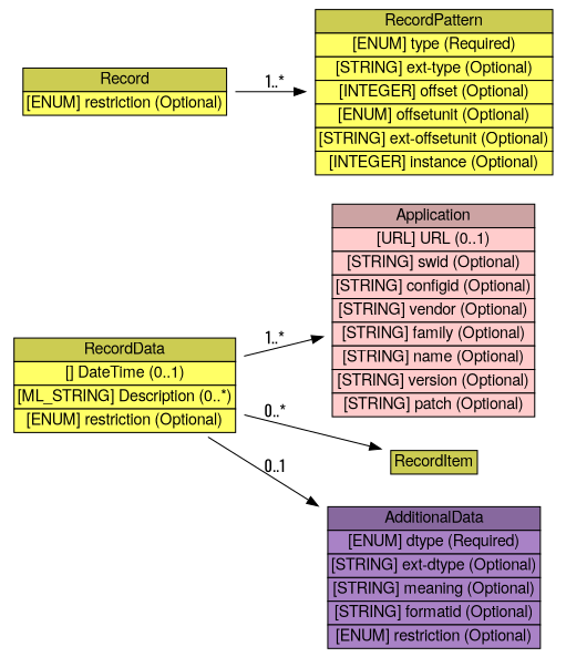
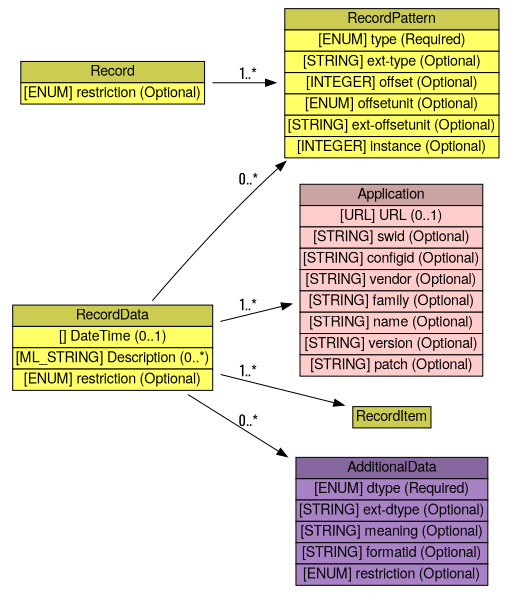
  digraph {
    fontname=Oswald
    rankdir=LR
    node [fontname=Oswald shape=plaintext]
    edge [fontname=Oswald]
    n1 [height=0.69444 label=<<table BORDER="0" CELLBORDER="1" CELLSPACING="0"> <tr> <td BGCOLOR="#cccc52" HREF="/idmef_parser/IODEFv1/Record.html" TITLE="The Record class is a container class for log and audit data that provides supportive information about the incident. The source of this data will often be the output of monitoring tools. These logs should substantiate the activity described in the document. "><FONT FACE="Nimbus Sans L">Record</FONT></td> </tr>" %<tr><td BGCOLOR="#FFFF66"  HREF="/idmef_parser/IODEFv1/Record.html" TITLE="This attribute has been defined in Section 3.2."><FONT FACE="Nimbus Sans L">[ENUM] restriction (Optional)</FONT></td></tr>%</table>> width=2.7361]
    n2 [height=2.1528 label=<<table BORDER="0" CELLBORDER="1" CELLSPACING="0"> <tr> <td BGCOLOR="#cccc52" HREF="/idmef_parser/IODEFv1/RecordPattern.html" TITLE="The RecordPattern class describes where in the content of the RecordItem relevant information can be found. It provides a way to reference subsets of information, identified by a pattern, in a large log file, audit trail, or forensic data. "><FONT FACE="Nimbus Sans L">RecordPattern</FONT></td> </tr>" %<tr><td BGCOLOR="#FFFF66"  HREF="/idmef_parser/IODEFv1/RecordPattern.html" TITLE="Describes the type of pattern being specified in the element content.  The default is &quot;regex&quot;."><FONT FACE="Nimbus Sans L">[ENUM] type (Required)</FONT></td></tr>%<tr><td BGCOLOR="#FFFF66"  HREF="/idmef_parser/IODEFv1/RecordPattern.html" TITLE="A means by which to extend the type attribute. See Section 5.1."><FONT FACE="Nimbus Sans L">[STRING] ext-type (Optional)</FONT></td></tr>%<tr><td BGCOLOR="#FFFF66"  HREF="/idmef_parser/IODEFv1/RecordPattern.html" TITLE="Amount of units (determined by the offsetunit attribute) to seek into the RecordItem data before matching the pattern."><FONT FACE="Nimbus Sans L">[INTEGER] offset (Optional)</FONT></td></tr>%<tr><td BGCOLOR="#FFFF66"  HREF="/idmef_parser/IODEFv1/RecordPattern.html" TITLE="Describes the units of the offset attribute. The default is &quot;line&quot;."><FONT FACE="Nimbus Sans L">[ENUM] offsetunit (Optional)</FONT></td></tr>%<tr><td BGCOLOR="#FFFF66"  HREF="/idmef_parser/IODEFv1/RecordPattern.html" TITLE="A means by which to extend the offsetunit attribute.  See Section 5.1."><FONT FACE="Nimbus Sans L">[STRING] ext-offsetunit (Optional)</FONT></td></tr>%<tr><td BGCOLOR="#FFFF66"  HREF="/idmef_parser/IODEFv1/RecordPattern.html" TITLE="Number of types to apply the specified pattern."><FONT FACE="Nimbus Sans L">[INTEGER] instance (Optional)</FONT></td></tr>%</table>> width=3.125]
    n3 [height=1.2778 label=<<table BORDER="0" CELLBORDER="1" CELLSPACING="0"> <tr> <td BGCOLOR="#cccc52" HREF="/idmef_parser/IODEFv1/RecordData.html" TITLE="The RecordData class groups log or audit data from a given sensor (e.g., IDS, firewall log) and provides a way to annotate the output. "><FONT FACE="Nimbus Sans L">RecordData</FONT></td> </tr>" %<tr><td BGCOLOR="#FFFF66"  HREF="/idmef_parser/IODEFv1/RecordData.html" TITLE="Timestamp of the RecordItem data."><FONT FACE="Nimbus Sans L">[] DateTime (0..1)</FONT></td></tr>%<tr><td BGCOLOR="#FFFF66"  HREF="/idmef_parser/IODEFv1/RecordData.html" TITLE="Free-form textual description of the provided RecordItem data.  At minimum, this description should convey the significance of the provided RecordItem data."><FONT FACE="Nimbus Sans L">[ML_STRING] Description (0..*)</FONT></td></tr>%<tr><td BGCOLOR="#FFFF66"  HREF="/idmef_parser/IODEFv1/RecordData.html" TITLE="This attribute has been defined in Section 3.2."><FONT FACE="Nimbus Sans L">[ENUM] restriction (Optional)</FONT></td></tr>%</table>> width=2.9444]
    n4 [height=2.7361 label=<<table BORDER="0" CELLBORDER="1" CELLSPACING="0"> <tr> <td BGCOLOR="#cca3a3" HREF="/idmef_parser/IODEFv1/Application.html" TITLE="The Application class describes an application running on a System providing a Service. "><FONT FACE="Nimbus Sans L">Application</FONT></td> </tr>" %<tr><td BGCOLOR="#FFCCCC"  HREF="/idmef_parser/IODEFv1/Application.html" TITLE="A URL describing the application."><FONT FACE="Nimbus Sans L">[URL] URL (0..1)</FONT></td></tr>%<tr><td BGCOLOR="#FFCCCC"  HREF="/idmef_parser/IODEFv1/Application.html" TITLE="An identifier that can be used to reference this software."><FONT FACE="Nimbus Sans L">[STRING] swid (Optional)</FONT></td></tr>%<tr><td BGCOLOR="#FFCCCC"  HREF="/idmef_parser/IODEFv1/Application.html" TITLE="An identifier that can be used to reference a particular configuration of this software."><FONT FACE="Nimbus Sans L">[STRING] configid (Optional)</FONT></td></tr>%<tr><td BGCOLOR="#FFCCCC"  HREF="/idmef_parser/IODEFv1/Application.html" TITLE="Vendor name of the software."><FONT FACE="Nimbus Sans L">[STRING] vendor (Optional)</FONT></td></tr>%<tr><td BGCOLOR="#FFCCCC"  HREF="/idmef_parser/IODEFv1/Application.html" TITLE="Family of the software."><FONT FACE="Nimbus Sans L">[STRING] family (Optional)</FONT></td></tr>%<tr><td BGCOLOR="#FFCCCC"  HREF="/idmef_parser/IODEFv1/Application.html" TITLE="Name of the software."><FONT FACE="Nimbus Sans L">[STRING] name (Optional)</FONT></td></tr>%<tr><td BGCOLOR="#FFCCCC"  HREF="/idmef_parser/IODEFv1/Application.html" TITLE="Version of the software."><FONT FACE="Nimbus Sans L">[STRING] version (Optional)</FONT></td></tr>%<tr><td BGCOLOR="#FFCCCC"  HREF="/idmef_parser/IODEFv1/Application.html" TITLE="Patch or service pack level of the software."><FONT FACE="Nimbus Sans L">[STRING] patch (Optional)</FONT></td></tr>%</table>> width=2.7083]
    n5 [height=0.5 label=<<table BORDER="0" CELLBORDER="1" CELLSPACING="0"> <tr> <td BGCOLOR="#cccc52" HREF="/idmef_parser/IODEFv1/RecordItem.html" TITLE="The RecordItem class provides a way to incorporate relevant logs, audit trails, or forensic data to support the conclusions made during the course of analyzing the incident. The class supports both the direct encapsulation of the data, as well as, provides primitives to reference data stored elsewhere. This class is identical to AdditionalData class (Section 3.6). "><FONT FACE="Nimbus Sans L">RecordItem</FONT></td> </tr>" %</table>> width=1.2917]
    n6 [height=1.8611 label=<<table BORDER="0" CELLBORDER="1" CELLSPACING="0"> <tr> <td BGCOLOR="#87689e" HREF="/idmef_parser/IODEFv1/AdditionalData.html" TITLE="The AdditionalData class serves as an extension mechanism for information not otherwise represented in the data model. For relatively simple information, atomic data types (e.g., integers, strings) are provided with a mechanism to annotate their meaning. The class can also be used to extend the data model (and the associated Schema) to support proprietary extensions by encapsulating entire XML documents conforming to another Schema (e.g., IDMEF). A detailed discussion for extending the data model and the schema can be found in Section 5. "><FONT FACE="Nimbus Sans L">AdditionalData</FONT></td> </tr>" %<tr><td BGCOLOR="#a982c6"  HREF="/idmef_parser/IODEFv1/AdditionalData.html" TITLE="The data type of the element content.  The permitted values for this attribute are shown below.  The default value is &quot;string&quot;."><FONT FACE="Nimbus Sans L">[ENUM] dtype (Required)</FONT></td></tr>%<tr><td BGCOLOR="#a982c6"  HREF="/idmef_parser/IODEFv1/AdditionalData.html" TITLE="A means by which to extend the dtype attribute.  See Section 5.1."><FONT FACE="Nimbus Sans L">[STRING] ext-dtype (Optional)</FONT></td></tr>%<tr><td BGCOLOR="#a982c6"  HREF="/idmef_parser/IODEFv1/AdditionalData.html" TITLE="A free-form description of the element content."><FONT FACE="Nimbus Sans L">[STRING] meaning (Optional)</FONT></td></tr>%<tr><td BGCOLOR="#a982c6"  HREF="/idmef_parser/IODEFv1/AdditionalData.html" TITLE="An identifier referencing the format and semantics of the element content."><FONT FACE="Nimbus Sans L">[STRING] formatid (Optional)</FONT></td></tr>%<tr><td BGCOLOR="#a982c6"  HREF="/idmef_parser/IODEFv1/AdditionalData.html" TITLE="This attribute has been defined in Section 3.2."><FONT FACE="Nimbus Sans L">[ENUM] restriction (Optional)</FONT></td></tr>%</table>> width=2.8194]
    n1 -> n2 [label="1..*"]
+   n3 -> n2 [label="0..*"]
    n3 -> n4 [label="1..*"]
-   n3 -> n5 [label="0..*"]
-   n3 -> n6 [label="0..1"]
+   n3 -> n5 [label="1..*"]
+   n3 -> n6 [label="0..*"]
  }
